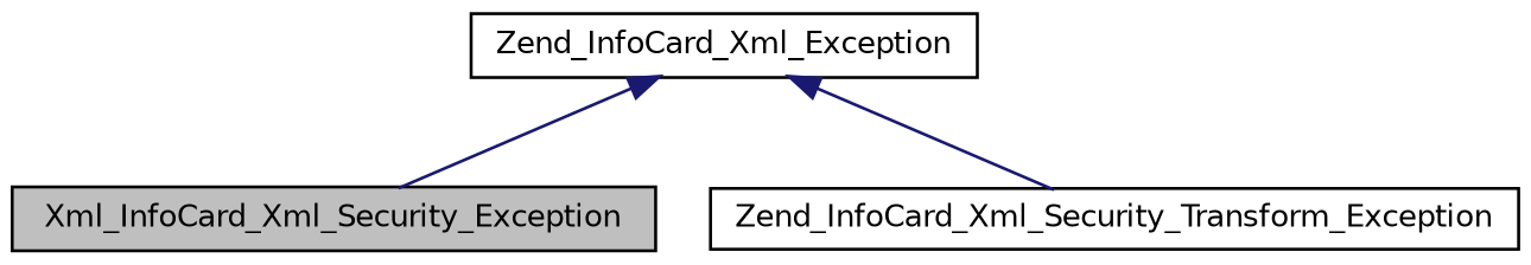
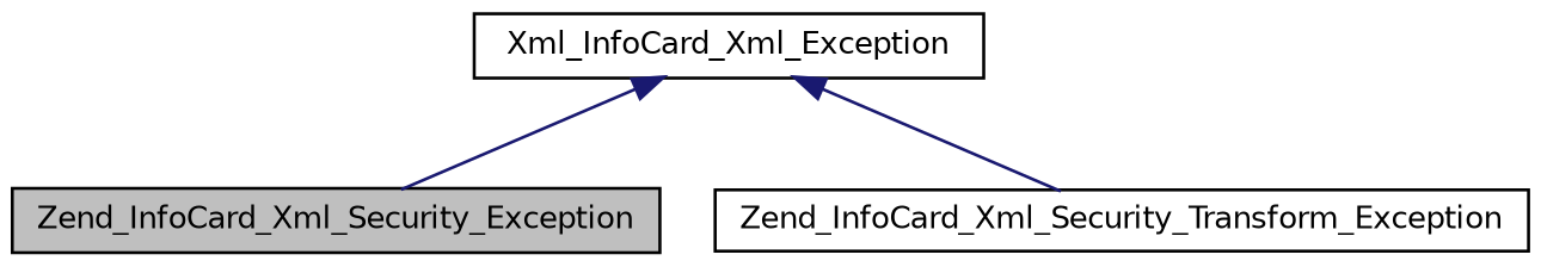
  digraph {
    node [color=black fillcolor=white fontname=Helvetica fontsize=10 shape=record style=filled]
    edge [color=midnightblue dir=back fontname=Helvetica fontsize=10 labelfontname=Helvetica labelfontsize=10 style=solid]
-   n1 [fillcolor=grey75 fontcolor=black height=0.2 label=Xml_InfoCard_Xml_Security_Exception width=0.4]
+   n1 [fillcolor=grey75 fontcolor=black height=0.2 label=Zend_InfoCard_Xml_Security_Exception width=0.4]
    n2 [height=0.2 label=Zend_InfoCard_Xml_Security_Transform_Exception width=0.4]
-   n3 [height=0.2 label=Zend_InfoCard_Xml_Exception width=0.4]
+   n3 [height=0.2 label=Xml_InfoCard_Xml_Exception width=0.4]
    n3 -> n1
    n3 -> n2
  }
